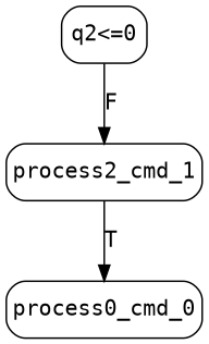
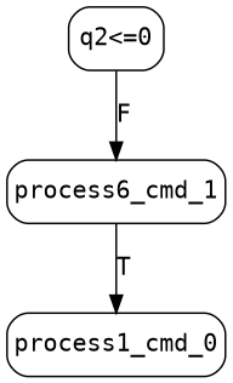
  digraph {
    fontname="DejaVu Sans Mono"
    node [fontname="DejaVu Sans Mono" margin="0.05,0.05" shape=box style=rounded]
    edge [fontname="DejaVu Sans Mono"]
-   n1 [label=process0_cmd_0]
-   n2 [label=process2_cmd_1]
+   n1 [label=process1_cmd_0]
+   n2 [label=process6_cmd_1]
    n3 [label="q2<=0"]
    n2 -> n1 [label=T]
    n3 -> n2 [label=F]
  }
